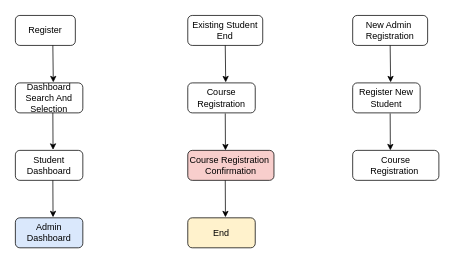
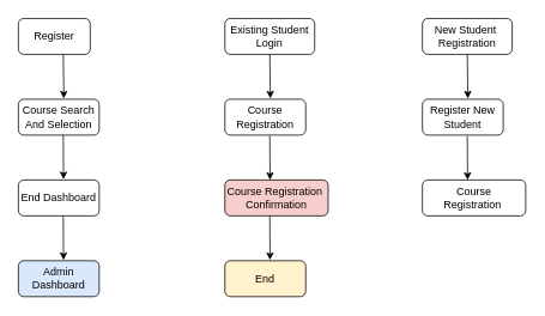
  <mxCell id="0" />
  <mxCell id="1" parent="0" />
  <mxCell id="2" value="Register" style="rounded=1;whiteSpace=wrap;html=1;" parent="1" vertex="1"><mxGeometry x="20" y="20" width="80" height="40" as="geometry" /></mxCell>
- <mxCell id="3" value="Dashboard Search And Selection" style="rounded=1;whiteSpace=wrap;html=1;" parent="1" vertex="1"><mxGeometry x="20" y="110" width="90" height="40" as="geometry" /></mxCell>
+ <mxCell id="3" value="Course Search And Selection" style="rounded=1;whiteSpace=wrap;html=1;" parent="1" vertex="1"><mxGeometry x="20" y="110" width="90" height="40" as="geometry" /></mxCell>
  <mxCell id="4" value="" style="endArrow=classic;html=1;rounded=0;entryX=0.554;entryY=-0.019;entryDx=0;entryDy=0;entryPerimeter=0;" parent="1" edge="1"><mxGeometry width="50" height="50" relative="1" as="geometry"><mxPoint x="69.998" y="60" as="sourcePoint" /><mxPoint x="70.61" y="109.24" as="targetPoint" /></mxGeometry></mxCell>
  <mxCell id="5" value="" style="endArrow=classic;html=1;rounded=0;entryX=0.554;entryY=-0.019;entryDx=0;entryDy=0;entryPerimeter=0;exitX=0.5;exitY=1;exitDx=0;exitDy=0;" parent="1" edge="1"><mxGeometry width="50" height="50" relative="1" as="geometry"><mxPoint x="70" y="150" as="sourcePoint" /><mxPoint x="70.27" y="199.24" as="targetPoint" /></mxGeometry></mxCell>
- <mxCell id="6" value="Student Dashboard" style="rounded=1;whiteSpace=wrap;html=1;" parent="1" vertex="1"><mxGeometry x="20" y="200" width="90" height="40" as="geometry" /></mxCell>
+ <mxCell id="6" value="End Dashboard" style="rounded=1;whiteSpace=wrap;html=1;" parent="1" vertex="1"><mxGeometry x="20" y="200" width="90" height="40" as="geometry" /></mxCell>
  <mxCell id="7" value="" style="endArrow=classic;html=1;rounded=0;entryX=0.554;entryY=-0.019;entryDx=0;entryDy=0;entryPerimeter=0;exitX=0.5;exitY=1;exitDx=0;exitDy=0;" parent="1" edge="1"><mxGeometry width="50" height="50" relative="1" as="geometry"><mxPoint x="70" y="240" as="sourcePoint" /><mxPoint x="70.27" y="289.24" as="targetPoint" /></mxGeometry></mxCell>
  <mxCell id="8" value="Admin Dashboard" style="rounded=1;whiteSpace=wrap;html=1;fillColor=#dae8fc;" parent="1" vertex="1"><mxGeometry x="20" y="290" width="90" height="40" as="geometry" /></mxCell>
- <mxCell id="9" value="Existing Student End" style="rounded=1;whiteSpace=wrap;html=1;" parent="1" vertex="1"><mxGeometry x="250" y="20" width="100" height="40" as="geometry" /></mxCell>
+ <mxCell id="9" value="Existing Student Login" style="rounded=1;whiteSpace=wrap;html=1;" parent="1" vertex="1"><mxGeometry x="250" y="20" width="100" height="40" as="geometry" /></mxCell>
  <mxCell id="10" value="Course Registration " style="rounded=1;whiteSpace=wrap;html=1;" parent="1" vertex="1"><mxGeometry x="250" y="110" width="90" height="40" as="geometry" /></mxCell>
  <mxCell id="11" value="" style="endArrow=classic;html=1;rounded=0;entryX=0.554;entryY=-0.019;entryDx=0;entryDy=0;entryPerimeter=0;" parent="1" edge="1"><mxGeometry width="50" height="50" relative="1" as="geometry"><mxPoint x="299.998" y="60" as="sourcePoint" /><mxPoint x="300.61" y="109.24" as="targetPoint" /></mxGeometry></mxCell>
  <mxCell id="12" value="Course Registration&amp;nbsp;&lt;br&gt;Confirmation" style="rounded=1;whiteSpace=wrap;html=1;fillColor=#f8cecc;" parent="1" vertex="1"><mxGeometry x="250" y="200" width="115" height="40" as="geometry" /></mxCell>
  <mxCell id="13" value="" style="endArrow=classic;html=1;rounded=0;entryX=0.554;entryY=-0.019;entryDx=0;entryDy=0;entryPerimeter=0;exitX=0.5;exitY=1;exitDx=0;exitDy=0;" parent="1" edge="1"><mxGeometry width="50" height="50" relative="1" as="geometry"><mxPoint x="300" y="150.76" as="sourcePoint" /><mxPoint x="300.27" y="200" as="targetPoint" /></mxGeometry></mxCell>
  <mxCell id="14" value="" style="endArrow=classic;html=1;rounded=0;entryX=0.554;entryY=-0.019;entryDx=0;entryDy=0;entryPerimeter=0;exitX=0.5;exitY=1;exitDx=0;exitDy=0;" parent="1" edge="1"><mxGeometry width="50" height="50" relative="1" as="geometry"><mxPoint x="300" y="240" as="sourcePoint" /><mxPoint x="300.27" y="289.24" as="targetPoint" /></mxGeometry></mxCell>
  <mxCell id="15" value="End&lt;span style=&quot;color: rgb(255, 255, 255); font-family: &amp;quot;Söhne Mono&amp;quot;, Monaco, &amp;quot;Andale Mono&amp;quot;, &amp;quot;Ubuntu Mono&amp;quot;, monospace; font-size: 14px; text-align: left; background-color: rgb(0, 0, 0);&quot;&gt; &lt;/span&gt;" style="rounded=1;whiteSpace=wrap;html=1;fillColor=#fff2cc;" parent="1" vertex="1"><mxGeometry x="250" y="290" width="90" height="40" as="geometry" /></mxCell>
- <mxCell id="16" value="New Admin&amp;nbsp;&lt;br&gt;Registration" style="rounded=1;whiteSpace=wrap;html=1;" parent="1" vertex="1"><mxGeometry x="470" y="20" width="100" height="40" as="geometry" /></mxCell>
+ <mxCell id="16" value="New Student&amp;nbsp;&lt;br&gt;Registration" style="rounded=1;whiteSpace=wrap;html=1;" parent="1" vertex="1"><mxGeometry x="470" y="20" width="100" height="40" as="geometry" /></mxCell>
  <mxCell id="17" value=" Register New&lt;br&gt;Student" style="rounded=1;whiteSpace=wrap;html=1;" parent="1" vertex="1"><mxGeometry x="470" y="110" width="90" height="40" as="geometry" /></mxCell>
  <mxCell id="18" value="" style="endArrow=classic;html=1;rounded=0;entryX=0.554;entryY=-0.019;entryDx=0;entryDy=0;entryPerimeter=0;" parent="1" edge="1"><mxGeometry width="50" height="50" relative="1" as="geometry"><mxPoint x="519.998" y="60" as="sourcePoint" /><mxPoint x="520.61" y="109.24" as="targetPoint" /></mxGeometry></mxCell>
  <mxCell id="19" value="Course &lt;br&gt;Registration&amp;nbsp;&lt;br&gt;" style="rounded=1;whiteSpace=wrap;html=1;" parent="1" vertex="1"><mxGeometry x="470" y="200" width="115" height="40" as="geometry" /></mxCell>
  <mxCell id="20" value="" style="endArrow=classic;html=1;rounded=0;entryX=0.554;entryY=-0.019;entryDx=0;entryDy=0;entryPerimeter=0;exitX=0.5;exitY=1;exitDx=0;exitDy=0;" parent="1" edge="1"><mxGeometry width="50" height="50" relative="1" as="geometry"><mxPoint x="520" y="150.76" as="sourcePoint" /><mxPoint x="520.27" y="200" as="targetPoint" /></mxGeometry></mxCell>
